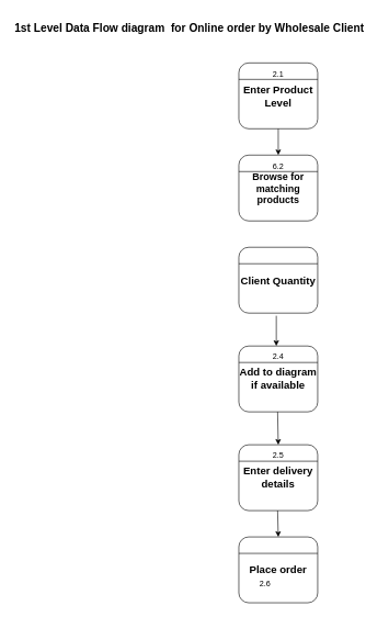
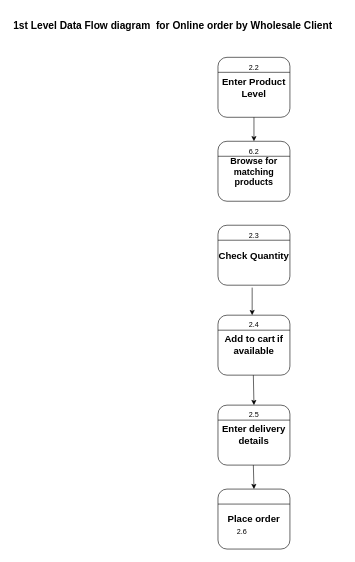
  <mxCell id="0" />
  <mxCell id="1" parent="0" />
  <mxCell id="2" value="&lt;font size=&quot;1&quot;&gt;&lt;b style=&quot;font-size: 16px&quot;&gt;Enter Product Level&lt;/b&gt;&lt;/font&gt;" style="shape=ext;rounded=1;html=1;whiteSpace=wrap;" vertex="1" parent="1"><mxGeometry x="363" y="95" width="120" height="100" as="geometry" /></mxCell>
  <mxCell id="3" value="" style="endArrow=none;html=1;entryX=1;entryY=0.25;entryDx=0;entryDy=0;exitX=0;exitY=0.25;exitDx=0;exitDy=0;" edge="1" parent="1" source="2" target="2"><mxGeometry width="50" height="50" relative="1" as="geometry"><mxPoint x="370" y="145" as="sourcePoint" /><mxPoint x="420" y="95" as="targetPoint" /></mxGeometry></mxCell>
- <mxCell id="4" value="2.1" style="text;html=1;resizable=0;points=[];autosize=1;align=left;verticalAlign=top;spacingTop=-4;" vertex="1" parent="1"><mxGeometry x="413" y="102" width="30" height="20" as="geometry" /></mxCell>
+ <mxCell id="4" value="2.2" style="text;html=1;resizable=0;points=[];autosize=1;align=left;verticalAlign=top;spacingTop=-4;" vertex="1" parent="1"><mxGeometry x="413" y="102" width="30" height="20" as="geometry" /></mxCell>
  <mxCell id="5" value="&lt;font style=&quot;font-size: 15px&quot;&gt;&lt;b&gt;Browse for matching products&lt;/b&gt;&lt;/font&gt;" style="shape=ext;rounded=1;html=1;whiteSpace=wrap;" vertex="1" parent="1"><mxGeometry x="363" y="235" width="120" height="100" as="geometry" /></mxCell>
  <mxCell id="6" value="" style="endArrow=none;html=1;entryX=1;entryY=0.25;entryDx=0;entryDy=0;exitX=0;exitY=0.25;exitDx=0;exitDy=0;" edge="1" parent="1" source="5" target="5"><mxGeometry width="50" height="50" relative="1" as="geometry"><mxPoint x="370" y="285" as="sourcePoint" /><mxPoint x="420" y="235" as="targetPoint" /></mxGeometry></mxCell>
  <mxCell id="7" value="6.2" style="text;html=1;resizable=0;points=[];autosize=1;align=left;verticalAlign=top;spacingTop=-4;" vertex="1" parent="1"><mxGeometry x="413" y="242" width="30" height="20" as="geometry" /></mxCell>
- <mxCell id="8" value="&lt;font size=&quot;1&quot;&gt;&lt;b style=&quot;font-size: 16px&quot;&gt;Client Quantity&lt;/b&gt;&lt;/font&gt;" style="shape=ext;rounded=1;html=1;whiteSpace=wrap;" vertex="1" parent="1"><mxGeometry x="363" y="375" width="120" height="100" as="geometry" /></mxCell>
+ <mxCell id="8" value="&lt;font size=&quot;1&quot;&gt;&lt;b style=&quot;font-size: 16px&quot;&gt;Check Quantity&lt;/b&gt;&lt;/font&gt;" style="shape=ext;rounded=1;html=1;whiteSpace=wrap;" vertex="1" parent="1"><mxGeometry x="363" y="375" width="120" height="100" as="geometry" /></mxCell>
  <mxCell id="9" value="" style="endArrow=none;html=1;entryX=1;entryY=0.25;entryDx=0;entryDy=0;exitX=0;exitY=0.25;exitDx=0;exitDy=0;" edge="1" parent="1" source="8" target="8"><mxGeometry width="50" height="50" relative="1" as="geometry"><mxPoint x="370" y="425" as="sourcePoint" /><mxPoint x="420" y="375" as="targetPoint" /></mxGeometry></mxCell>
- <mxCell id="11" value="&lt;b&gt;&lt;font style=&quot;font-size: 16px&quot;&gt;Add to diagram&lt;/font&gt;&lt;/b&gt; &lt;b&gt;&lt;font style=&quot;font-size: 16px&quot;&gt;if available&lt;/font&gt;&lt;/b&gt;" style="shape=ext;rounded=1;html=1;whiteSpace=wrap;" vertex="1" parent="1"><mxGeometry x="363" y="525" width="120" height="100" as="geometry" /></mxCell>
+ <mxCell id="10" value="2.3" style="text;html=1;resizable=0;points=[];autosize=1;align=left;verticalAlign=top;spacingTop=-4;" vertex="1" parent="1"><mxGeometry x="413" y="382" width="30" height="20" as="geometry" /></mxCell>
+ <mxCell id="11" value="&lt;b&gt;&lt;font style=&quot;font-size: 16px&quot;&gt;Add to cart&lt;/font&gt;&lt;/b&gt; &lt;b&gt;&lt;font style=&quot;font-size: 16px&quot;&gt;if available&lt;/font&gt;&lt;/b&gt;" style="shape=ext;rounded=1;html=1;whiteSpace=wrap;" vertex="1" parent="1"><mxGeometry x="363" y="525" width="120" height="100" as="geometry" /></mxCell>
  <mxCell id="12" value="" style="endArrow=none;html=1;entryX=1;entryY=0.25;entryDx=0;entryDy=0;exitX=0;exitY=0.25;exitDx=0;exitDy=0;" edge="1" parent="1" source="11" target="11"><mxGeometry width="50" height="50" relative="1" as="geometry"><mxPoint x="370" y="575" as="sourcePoint" /><mxPoint x="420" y="525" as="targetPoint" /></mxGeometry></mxCell>
  <mxCell id="13" value="2.4" style="text;html=1;resizable=0;points=[];autosize=1;align=left;verticalAlign=top;spacingTop=-4;" vertex="1" parent="1"><mxGeometry x="413" y="532" width="30" height="20" as="geometry" /></mxCell>
  <mxCell id="14" value="&lt;font size=&quot;1&quot;&gt;&lt;b style=&quot;font-size: 16px&quot;&gt;Enter delivery details&lt;/b&gt;&lt;/font&gt;" style="shape=ext;rounded=1;html=1;whiteSpace=wrap;" vertex="1" parent="1"><mxGeometry x="363" y="675" width="120" height="100" as="geometry" /></mxCell>
  <mxCell id="15" value="" style="endArrow=none;html=1;entryX=1;entryY=0.25;entryDx=0;entryDy=0;exitX=0;exitY=0.25;exitDx=0;exitDy=0;" edge="1" parent="1" source="14" target="14"><mxGeometry width="50" height="50" relative="1" as="geometry"><mxPoint x="370" y="725" as="sourcePoint" /><mxPoint x="420" y="675" as="targetPoint" /></mxGeometry></mxCell>
  <mxCell id="16" value="2.5" style="text;html=1;resizable=0;points=[];autosize=1;align=left;verticalAlign=top;spacingTop=-4;" vertex="1" parent="1"><mxGeometry x="413" y="682" width="30" height="20" as="geometry" /></mxCell>
  <mxCell id="17" value="&lt;font size=&quot;1&quot;&gt;&lt;b style=&quot;font-size: 16px&quot;&gt;Place order&lt;/b&gt;&lt;/font&gt;" style="shape=ext;rounded=1;html=1;whiteSpace=wrap;" vertex="1" parent="1"><mxGeometry x="363" y="815" width="120" height="100" as="geometry" /></mxCell>
  <mxCell id="18" value="" style="endArrow=none;html=1;entryX=1;entryY=0.25;entryDx=0;entryDy=0;exitX=0;exitY=0.25;exitDx=0;exitDy=0;" edge="1" parent="1" source="17" target="17"><mxGeometry width="50" height="50" relative="1" as="geometry"><mxPoint x="370" y="865" as="sourcePoint" /><mxPoint x="420" y="815" as="targetPoint" /></mxGeometry></mxCell>
  <mxCell id="19" value="2.6" style="text;html=1;resizable=0;points=[];autosize=1;align=left;verticalAlign=top;spacingTop=-4;" vertex="1" parent="1"><mxGeometry x="393" y="877" width="30" height="20" as="geometry" /></mxCell>
  <mxCell id="20" value="" style="endArrow=classic;html=1;exitX=0.5;exitY=1;exitDx=0;exitDy=0;entryX=0.5;entryY=0;entryDx=0;entryDy=0;" edge="1" parent="1" source="2" target="5"><mxGeometry width="50" height="50" relative="1" as="geometry"><mxPoint x="400" y="245" as="sourcePoint" /><mxPoint x="450" y="215" as="targetPoint" /></mxGeometry></mxCell>
  <mxCell id="21" value="" style="endArrow=classic;html=1;entryX=0.475;entryY=0;entryDx=0;entryDy=0;entryPerimeter=0;" edge="1" parent="1" target="11"><mxGeometry width="50" height="50" relative="1" as="geometry"><mxPoint x="420" y="479" as="sourcePoint" /><mxPoint x="420" y="515" as="targetPoint" /></mxGeometry></mxCell>
  <mxCell id="22" value="" style="endArrow=classic;html=1;entryX=0.5;entryY=0;entryDx=0;entryDy=0;" edge="1" parent="1" target="14"><mxGeometry width="50" height="50" relative="1" as="geometry"><mxPoint x="422" y="625" as="sourcePoint" /><mxPoint x="422" y="665" as="targetPoint" /></mxGeometry></mxCell>
  <mxCell id="23" value="" style="endArrow=classic;html=1;entryX=0.5;entryY=0;entryDx=0;entryDy=0;" edge="1" parent="1" target="17"><mxGeometry width="50" height="50" relative="1" as="geometry"><mxPoint x="422" y="775" as="sourcePoint" /><mxPoint x="422" y="825" as="targetPoint" /></mxGeometry></mxCell>
  <mxCell id="24" value="&lt;h1 style=&quot;font-size: 17px&quot;&gt;1st Level Data Flow diagram&amp;nbsp; for Online order by &lt;font style=&quot;font-size: 17px&quot;&gt;Wholesale Client&lt;/font&gt; &lt;/h1&gt;" style="text;html=1;resizable=0;points=[];autosize=1;align=left;verticalAlign=top;spacingTop=-4;" vertex="1" parent="1"><mxGeometry x="20" y="20" width="550" height="40" as="geometry" /></mxCell>
